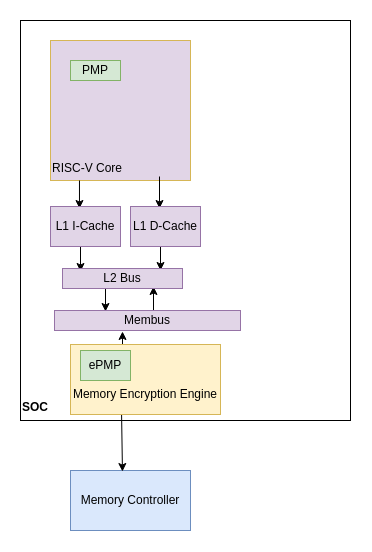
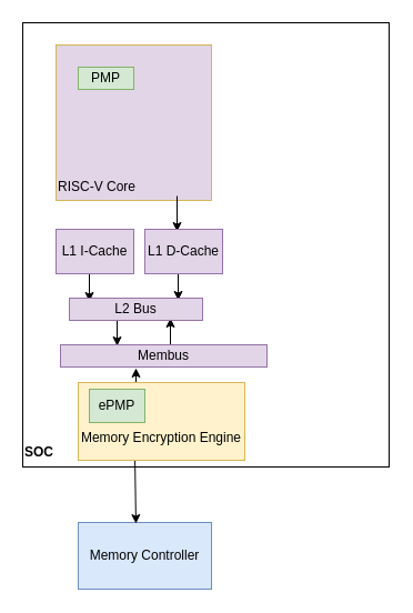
  <mxCell id="0" />
  <mxCell id="1" parent="0" />
  <mxCell id="2" value="&lt;div&gt;&lt;b&gt;&lt;br&gt;&lt;/b&gt;&lt;/div&gt;&lt;b&gt;&lt;div&gt;&lt;b&gt;&lt;br&gt;&lt;/b&gt;&lt;/div&gt;&lt;div&gt;&lt;b&gt;&lt;br&gt;&lt;/b&gt;&lt;/div&gt;&lt;div&gt;&lt;b&gt;&lt;br&gt;&lt;/b&gt;&lt;/div&gt;&lt;div&gt;&lt;b&gt;&lt;br&gt;&lt;/b&gt;&lt;/div&gt;&lt;div&gt;&lt;b&gt;&lt;br&gt;&lt;/b&gt;&lt;/div&gt;&lt;div&gt;&lt;b&gt;&lt;br&gt;&lt;/b&gt;&lt;/div&gt;&lt;div&gt;&lt;b&gt;&lt;br&gt;&lt;/b&gt;&lt;/div&gt;&lt;div&gt;&lt;b&gt;&lt;br&gt;&lt;/b&gt;&lt;/div&gt;&lt;div&gt;&lt;b&gt;&lt;br&gt;&lt;/b&gt;&lt;/div&gt;&lt;div&gt;&lt;b&gt;&lt;br&gt;&lt;/b&gt;&lt;/div&gt;&lt;div&gt;&lt;b&gt;&lt;br&gt;&lt;/b&gt;&lt;/div&gt;&lt;div&gt;&lt;b&gt;&lt;br&gt;&lt;/b&gt;&lt;/div&gt;&lt;div&gt;&lt;b&gt;&lt;br&gt;&lt;/b&gt;&lt;/div&gt;&lt;div&gt;&lt;b&gt;&lt;br&gt;&lt;/b&gt;&lt;/div&gt;&lt;div&gt;&lt;b&gt;&lt;br&gt;&lt;/b&gt;&lt;/div&gt;&lt;div&gt;&lt;b&gt;&lt;br&gt;&lt;/b&gt;&lt;/div&gt;&lt;div&gt;&lt;b&gt;&lt;br&gt;&lt;/b&gt;&lt;/div&gt;&lt;div&gt;&lt;b&gt;&lt;br&gt;&lt;/b&gt;&lt;/div&gt;&lt;div&gt;&lt;b&gt;&lt;br&gt;&lt;/b&gt;&lt;/div&gt;&lt;div&gt;&lt;b&gt;&lt;br&gt;&lt;/b&gt;&lt;/div&gt;&lt;div&gt;&lt;b&gt;&lt;br&gt;&lt;/b&gt;&lt;/div&gt;&lt;div&gt;&lt;b&gt;&lt;br&gt;&lt;/b&gt;&lt;/div&gt;&lt;div&gt;&lt;b&gt;&lt;br&gt;&lt;/b&gt;&lt;/div&gt;&lt;div&gt;&lt;b&gt;&lt;br&gt;&lt;/b&gt;&lt;/div&gt;&lt;div&gt;&lt;b&gt;&lt;br&gt;&lt;/b&gt;&lt;/div&gt;SOC&lt;/b&gt;" style="rounded=0;whiteSpace=wrap;html=1;align=left;" parent="1" vertex="1"><mxGeometry x="20" y="20" width="330" height="400" as="geometry" /></mxCell>
  <mxCell id="3" value="&lt;div&gt;&lt;br&gt;&lt;/div&gt;&lt;div&gt;&lt;br&gt;&lt;/div&gt;&lt;div&gt;&lt;br&gt;&lt;/div&gt;&lt;div&gt;&lt;br&gt;&lt;/div&gt;&lt;div&gt;&lt;br&gt;&lt;/div&gt;&lt;div&gt;&lt;br&gt;&lt;/div&gt;&lt;div&gt;&lt;br&gt;&lt;/div&gt;&lt;div&gt;&lt;br&gt;&lt;/div&gt;RISC-V Core" style="whiteSpace=wrap;html=1;aspect=fixed;fillColor=#e1d5e7;strokeColor=#d6b656;align=left;" parent="1" vertex="1"><mxGeometry x="50" y="40" width="140" height="140" as="geometry" /></mxCell>
  <mxCell id="4" value="PMP" style="rounded=0;whiteSpace=wrap;html=1;fillColor=#d5e8d4;strokeColor=#82b366;" parent="1" vertex="1"><mxGeometry x="70" y="60" width="50" height="20" as="geometry" /></mxCell>
  <mxCell id="5" value="" style="endArrow=classic;html=1;rounded=0;entryX=0.414;entryY=0.05;entryDx=0;entryDy=0;entryPerimeter=0;exitX=0.207;exitY=1;exitDx=0;exitDy=0;exitPerimeter=0;" parent="1" edge="1"><mxGeometry width="50" height="50" relative="1" as="geometry"><mxPoint x="160" y="238" as="sourcePoint" /><mxPoint x="160" y="270" as="targetPoint" /></mxGeometry></mxCell>
- <mxCell id="6" value="" style="endArrow=classic;html=1;rounded=0;entryX=0.414;entryY=0.05;entryDx=0;entryDy=0;entryPerimeter=0;exitX=0.207;exitY=1;exitDx=0;exitDy=0;exitPerimeter=0;" parent="1" source="3" target="10" edge="1"><mxGeometry width="50" height="50" relative="1" as="geometry"><mxPoint x="74.286" y="180" as="sourcePoint" /><mxPoint x="70" y="120" as="targetPoint" /></mxGeometry></mxCell>
  <mxCell id="7" value="" style="endArrow=classic;html=1;rounded=0;entryX=0.414;entryY=0.05;entryDx=0;entryDy=0;entryPerimeter=0;exitX=0.207;exitY=1;exitDx=0;exitDy=0;exitPerimeter=0;" parent="1" edge="1"><mxGeometry width="50" height="50" relative="1" as="geometry"><mxPoint x="159" y="176" as="sourcePoint" /><mxPoint x="159" y="208" as="targetPoint" /></mxGeometry></mxCell>
  <mxCell id="8" value="L1 D-Cache" style="rounded=0;whiteSpace=wrap;html=1;fillColor=#e1d5e7;strokeColor=#9673a6;" parent="1" vertex="1"><mxGeometry x="130" y="206" width="70" height="40" as="geometry" /></mxCell>
  <mxCell id="9" value="" style="endArrow=classic;html=1;rounded=0;entryX=0.414;entryY=0.05;entryDx=0;entryDy=0;entryPerimeter=0;exitX=0.207;exitY=1;exitDx=0;exitDy=0;exitPerimeter=0;" parent="1" edge="1"><mxGeometry width="50" height="50" relative="1" as="geometry"><mxPoint x="80" y="239" as="sourcePoint" /><mxPoint x="80" y="271" as="targetPoint" /></mxGeometry></mxCell>
  <mxCell id="10" value="L1 I-Cache" style="rounded=0;whiteSpace=wrap;html=1;fillColor=#e1d5e7;strokeColor=#9673a6;" parent="1" vertex="1"><mxGeometry x="50" y="206" width="70" height="40" as="geometry" /></mxCell>
  <mxCell id="11" value="" style="endArrow=classic;html=1;rounded=0;entryX=0.414;entryY=0.05;entryDx=0;entryDy=0;entryPerimeter=0;exitX=0.207;exitY=1;exitDx=0;exitDy=0;exitPerimeter=0;" parent="1" edge="1"><mxGeometry width="50" height="50" relative="1" as="geometry"><mxPoint x="105" y="279" as="sourcePoint" /><mxPoint x="105" y="311" as="targetPoint" /></mxGeometry></mxCell>
  <mxCell id="12" value="" style="endArrow=classic;html=1;rounded=0;entryX=0.414;entryY=0.05;entryDx=0;entryDy=0;entryPerimeter=0;exitX=0.207;exitY=1;exitDx=0;exitDy=0;exitPerimeter=0;" parent="1" edge="1"><mxGeometry width="50" height="50" relative="1" as="geometry"><mxPoint x="153" y="318" as="sourcePoint" /><mxPoint x="153" y="286" as="targetPoint" /></mxGeometry></mxCell>
  <mxCell id="13" value="Membus" style="rounded=0;whiteSpace=wrap;html=1;fillColor=#e1d5e7;strokeColor=#9673a6;" parent="1" vertex="1"><mxGeometry x="54" y="310" width="186" height="20" as="geometry" /></mxCell>
  <mxCell id="14" value="L2 Bus" style="rounded=0;whiteSpace=wrap;html=1;fillColor=#e1d5e7;strokeColor=#9673a6;" parent="1" vertex="1"><mxGeometry x="62" y="268" width="120" height="20" as="geometry" /></mxCell>
  <mxCell id="15" value="" style="endArrow=classic;html=1;rounded=0;entryX=0.414;entryY=0.05;entryDx=0;entryDy=0;entryPerimeter=0;exitX=0.207;exitY=1;exitDx=0;exitDy=0;exitPerimeter=0;" parent="1" edge="1"><mxGeometry width="50" height="50" relative="1" as="geometry"><mxPoint x="122" y="363" as="sourcePoint" /><mxPoint x="122" y="331" as="targetPoint" /></mxGeometry></mxCell>
  <mxCell id="16" value="Memory Controller" style="rounded=0;whiteSpace=wrap;html=1;fillColor=#dae8fc;strokeColor=#6c8ebf;" parent="1" vertex="1"><mxGeometry x="70" y="470" width="120" height="60" as="geometry" /></mxCell>
  <mxCell id="17" value="" style="endArrow=classic;html=1;rounded=0;exitX=0.207;exitY=1;exitDx=0;exitDy=0;exitPerimeter=0;entryX=0.433;entryY=0.017;entryDx=0;entryDy=0;entryPerimeter=0;" parent="1" target="16" edge="1"><mxGeometry width="50" height="50" relative="1" as="geometry"><mxPoint x="121" y="409" as="sourcePoint" /><mxPoint x="120" y="467" as="targetPoint" /></mxGeometry></mxCell>
  <mxCell id="18" value="&lt;div&gt;&lt;br&gt;&lt;/div&gt;&lt;div&gt;&lt;br&gt;&lt;/div&gt;Memory Encryption Engine" style="rounded=0;whiteSpace=wrap;html=1;fillColor=#fff2cc;strokeColor=#d6b656;" parent="1" vertex="1"><mxGeometry x="70" y="344" width="150" height="70" as="geometry" /></mxCell>
  <mxCell id="19" value="ePMP" style="rounded=0;whiteSpace=wrap;html=1;fillColor=#d5e8d4;strokeColor=#82b366;" vertex="1" parent="1"><mxGeometry x="80" y="350" width="50" height="30" as="geometry" /></mxCell>
